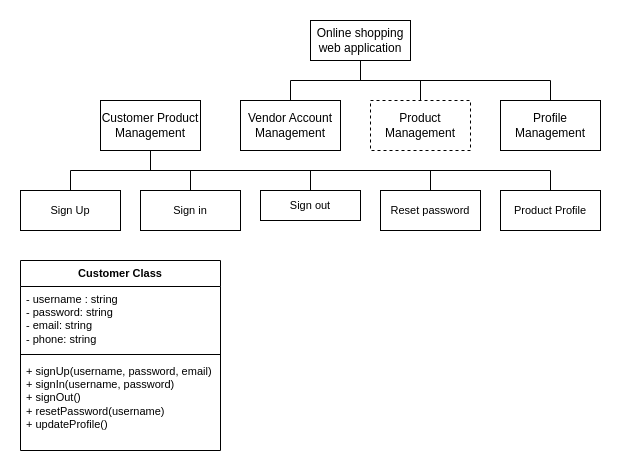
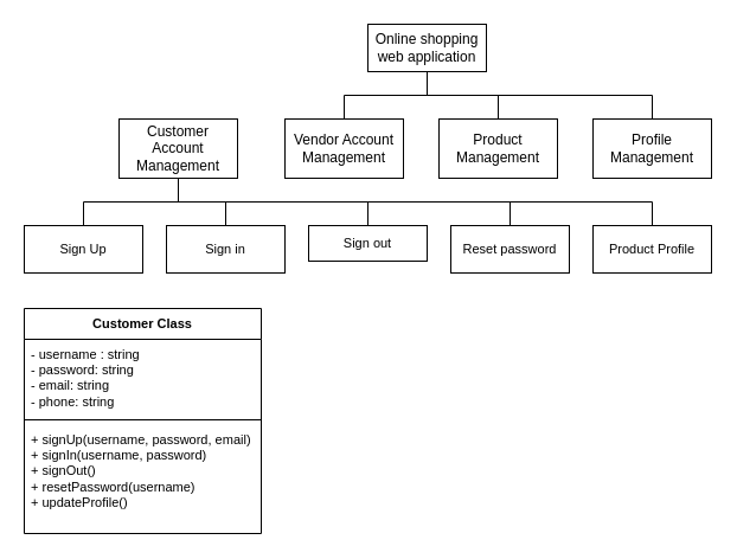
  <mxCell id="0" />
  <mxCell id="1" parent="0" />
  <mxCell id="2" style="edgeStyle=orthogonalEdgeStyle;shape=connector;rounded=0;orthogonalLoop=1;jettySize=auto;html=1;exitX=0.5;exitY=1;exitDx=0;exitDy=0;entryX=0.5;entryY=0;entryDx=0;entryDy=0;strokeColor=default;align=center;verticalAlign=middle;fontFamily=Helvetica;fontSize=11;fontColor=default;labelBackgroundColor=default;endArrow=none;endFill=0;" edge="1" parent="1" source="5" target="12"><mxGeometry relative="1" as="geometry" /></mxCell>
  <mxCell id="3" style="edgeStyle=orthogonalEdgeStyle;shape=connector;rounded=0;orthogonalLoop=1;jettySize=auto;html=1;exitX=0.5;exitY=1;exitDx=0;exitDy=0;entryX=0.5;entryY=0;entryDx=0;entryDy=0;strokeColor=default;align=center;verticalAlign=middle;fontFamily=Helvetica;fontSize=11;fontColor=default;labelBackgroundColor=default;endArrow=none;endFill=0;" edge="1" parent="1" source="5" target="13"><mxGeometry relative="1" as="geometry" /></mxCell>
  <mxCell id="4" style="edgeStyle=orthogonalEdgeStyle;shape=connector;rounded=0;orthogonalLoop=1;jettySize=auto;html=1;exitX=0.5;exitY=1;exitDx=0;exitDy=0;entryX=0.5;entryY=0;entryDx=0;entryDy=0;strokeColor=default;align=center;verticalAlign=middle;fontFamily=Helvetica;fontSize=11;fontColor=default;labelBackgroundColor=default;endArrow=none;endFill=0;" edge="1" parent="1" source="5" target="14"><mxGeometry relative="1" as="geometry" /></mxCell>
  <mxCell id="5" value="Online shopping web application" style="whiteSpace=wrap;html=1;align=center;" vertex="1" parent="1"><mxGeometry x="310" y="20" width="100" height="40" as="geometry" /></mxCell>
  <mxCell id="6" style="edgeStyle=orthogonalEdgeStyle;shape=connector;rounded=0;orthogonalLoop=1;jettySize=auto;html=1;exitX=0.5;exitY=1;exitDx=0;exitDy=0;entryX=0.5;entryY=0;entryDx=0;entryDy=0;strokeColor=default;align=center;verticalAlign=middle;fontFamily=Helvetica;fontSize=11;fontColor=default;labelBackgroundColor=default;endArrow=none;endFill=0;" edge="1" parent="1" source="11" target="15"><mxGeometry relative="1" as="geometry" /></mxCell>
  <mxCell id="7" style="edgeStyle=orthogonalEdgeStyle;shape=connector;rounded=0;orthogonalLoop=1;jettySize=auto;html=1;exitX=0.5;exitY=1;exitDx=0;exitDy=0;strokeColor=default;align=center;verticalAlign=middle;fontFamily=Helvetica;fontSize=11;fontColor=default;labelBackgroundColor=default;endArrow=none;endFill=0;" edge="1" parent="1" source="11" target="16"><mxGeometry relative="1" as="geometry" /></mxCell>
  <mxCell id="8" style="edgeStyle=orthogonalEdgeStyle;shape=connector;rounded=0;orthogonalLoop=1;jettySize=auto;html=1;exitX=0.5;exitY=1;exitDx=0;exitDy=0;entryX=0.5;entryY=0;entryDx=0;entryDy=0;strokeColor=default;align=center;verticalAlign=middle;fontFamily=Helvetica;fontSize=11;fontColor=default;labelBackgroundColor=default;endArrow=none;endFill=0;" edge="1" parent="1" source="11" target="17"><mxGeometry relative="1" as="geometry" /></mxCell>
  <mxCell id="9" style="edgeStyle=orthogonalEdgeStyle;shape=connector;rounded=0;orthogonalLoop=1;jettySize=auto;html=1;exitX=0.5;exitY=1;exitDx=0;exitDy=0;entryX=0.5;entryY=0;entryDx=0;entryDy=0;strokeColor=default;align=center;verticalAlign=middle;fontFamily=Helvetica;fontSize=11;fontColor=default;labelBackgroundColor=default;endArrow=none;endFill=0;" edge="1" parent="1" source="11" target="18"><mxGeometry relative="1" as="geometry" /></mxCell>
  <mxCell id="10" style="edgeStyle=orthogonalEdgeStyle;shape=connector;rounded=0;orthogonalLoop=1;jettySize=auto;html=1;exitX=0.5;exitY=1;exitDx=0;exitDy=0;entryX=0.5;entryY=0;entryDx=0;entryDy=0;strokeColor=default;align=center;verticalAlign=middle;fontFamily=Helvetica;fontSize=11;fontColor=default;labelBackgroundColor=default;endArrow=none;endFill=0;" edge="1" parent="1" source="11" target="19"><mxGeometry relative="1" as="geometry" /></mxCell>
- <mxCell id="11" value="Customer Product Management" style="whiteSpace=wrap;html=1;align=center;" vertex="1" parent="1"><mxGeometry x="100" y="100" width="100" height="50" as="geometry" /></mxCell>
+ <mxCell id="11" value="Customer Account Management" style="whiteSpace=wrap;html=1;align=center;" vertex="1" parent="1"><mxGeometry x="100" y="100" width="100" height="50" as="geometry" /></mxCell>
  <mxCell id="12" value="Vendor Account Management" style="whiteSpace=wrap;html=1;align=center;" vertex="1" parent="1"><mxGeometry x="240" y="100" width="100" height="50" as="geometry" /></mxCell>
- <mxCell id="13" value="Product Management" style="whiteSpace=wrap;html=1;align=center;dashed=1;" vertex="1" parent="1"><mxGeometry x="370" y="100" width="100" height="50" as="geometry" /></mxCell>
+ <mxCell id="13" value="Product Management" style="whiteSpace=wrap;html=1;align=center;" vertex="1" parent="1"><mxGeometry x="370" y="100" width="100" height="50" as="geometry" /></mxCell>
  <mxCell id="14" value="Profile Management" style="whiteSpace=wrap;html=1;align=center;" vertex="1" parent="1"><mxGeometry x="500" y="100" width="100" height="50" as="geometry" /></mxCell>
  <mxCell id="15" value="Sign Up" style="whiteSpace=wrap;html=1;align=center;fontFamily=Helvetica;fontSize=11;fontColor=default;labelBackgroundColor=default;" vertex="1" parent="1"><mxGeometry x="20" y="190" width="100" height="40" as="geometry" /></mxCell>
  <mxCell id="16" value="Sign in" style="whiteSpace=wrap;html=1;align=center;fontFamily=Helvetica;fontSize=11;fontColor=default;labelBackgroundColor=default;" vertex="1" parent="1"><mxGeometry x="140" y="190" width="100" height="40" as="geometry" /></mxCell>
  <mxCell id="17" value="Sign out" style="whiteSpace=wrap;html=1;align=center;fontFamily=Helvetica;fontSize=11;fontColor=default;labelBackgroundColor=default;" vertex="1" parent="1"><mxGeometry x="260" y="190" width="100" height="30" as="geometry" /></mxCell>
  <mxCell id="18" value="Reset password" style="whiteSpace=wrap;html=1;align=center;fontFamily=Helvetica;fontSize=11;fontColor=default;labelBackgroundColor=default;" vertex="1" parent="1"><mxGeometry x="380" y="190" width="100" height="40" as="geometry" /></mxCell>
  <mxCell id="19" value="Product Profile" style="whiteSpace=wrap;html=1;align=center;fontFamily=Helvetica;fontSize=11;fontColor=default;labelBackgroundColor=default;" vertex="1" parent="1"><mxGeometry x="500" y="190" width="100" height="40" as="geometry" /></mxCell>
  <mxCell id="20" value="Customer Class" style="swimlane;fontStyle=1;align=center;verticalAlign=top;childLayout=stackLayout;horizontal=1;startSize=26;horizontalStack=0;resizeParent=1;resizeParentMax=0;resizeLast=0;collapsible=1;marginBottom=0;whiteSpace=wrap;html=1;fontFamily=Helvetica;fontSize=11;fontColor=default;labelBackgroundColor=default;" vertex="1" parent="1"><mxGeometry x="20" y="260" width="200" height="190" as="geometry" /></mxCell>
  <mxCell id="21" value="- username : string&lt;div&gt;- password: string&lt;/div&gt;&lt;div&gt;- email: string&lt;/div&gt;&lt;div&gt;- phone: string&amp;nbsp;&lt;/div&gt;" style="text;strokeColor=none;fillColor=none;align=left;verticalAlign=top;spacingLeft=4;spacingRight=4;overflow=hidden;rotatable=0;points=[[0,0.5],[1,0.5]];portConstraint=eastwest;whiteSpace=wrap;html=1;fontFamily=Helvetica;fontSize=11;fontColor=default;labelBackgroundColor=default;" vertex="1" parent="20"><mxGeometry y="26" width="200" height="64" as="geometry" /></mxCell>
  <mxCell id="22" value="" style="line;strokeWidth=1;fillColor=none;align=left;verticalAlign=middle;spacingTop=-1;spacingLeft=3;spacingRight=3;rotatable=0;labelPosition=right;points=[];portConstraint=eastwest;strokeColor=inherit;fontFamily=Helvetica;fontSize=11;fontColor=default;labelBackgroundColor=default;" vertex="1" parent="20"><mxGeometry y="90" width="200" height="8" as="geometry" /></mxCell>
  <mxCell id="23" value="+ signUp(username, password, email)&lt;div&gt;+ signIn(username, password)&amp;nbsp;&lt;/div&gt;&lt;div&gt;+ signOut()&lt;/div&gt;&lt;div&gt;+ resetPassword(username)&lt;/div&gt;&lt;div&gt;+ updateProfile()&lt;/div&gt;" style="text;strokeColor=none;fillColor=none;align=left;verticalAlign=top;spacingLeft=4;spacingRight=4;overflow=hidden;rotatable=0;points=[[0,0.5],[1,0.5]];portConstraint=eastwest;whiteSpace=wrap;html=1;fontFamily=Helvetica;fontSize=11;fontColor=default;labelBackgroundColor=default;" vertex="1" parent="20"><mxGeometry y="98" width="200" height="92" as="geometry" /></mxCell>
